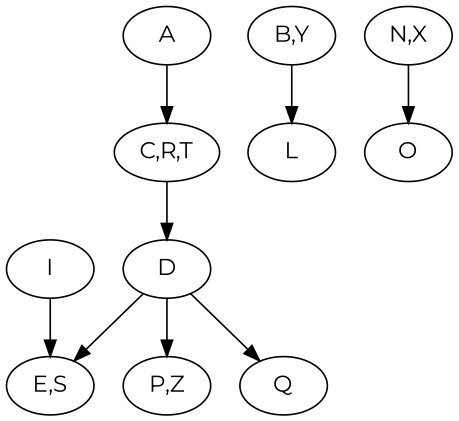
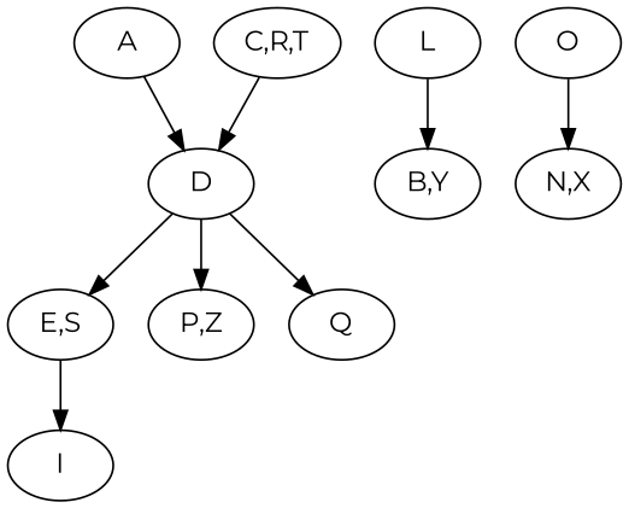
  strict digraph {
    fontname=Montserrat
    node [fontname=Montserrat]
    edge [fontname=Montserrat]
    n1 [label=A]
    n2 [label="C,R,T"]
    n3 [label=D]
    n4 [label="B,Y"]
    n5 [label=L]
    n6 [label="E,S"]
    n7 [label="P,Z"]
    n8 [label=Q]
    n9 [label=I]
    n10 [label="N,X"]
    n11 [label=O]
-   n1 -> n2
+   n1 -> n3
    n2 -> n3
    n3 -> n6
    n3 -> n7
    n3 -> n8
-   n4 -> n5
-   n9 -> n6
-   n10 -> n11
+   n5 -> n4
+   n6 -> n9
+   n11 -> n10
  }
